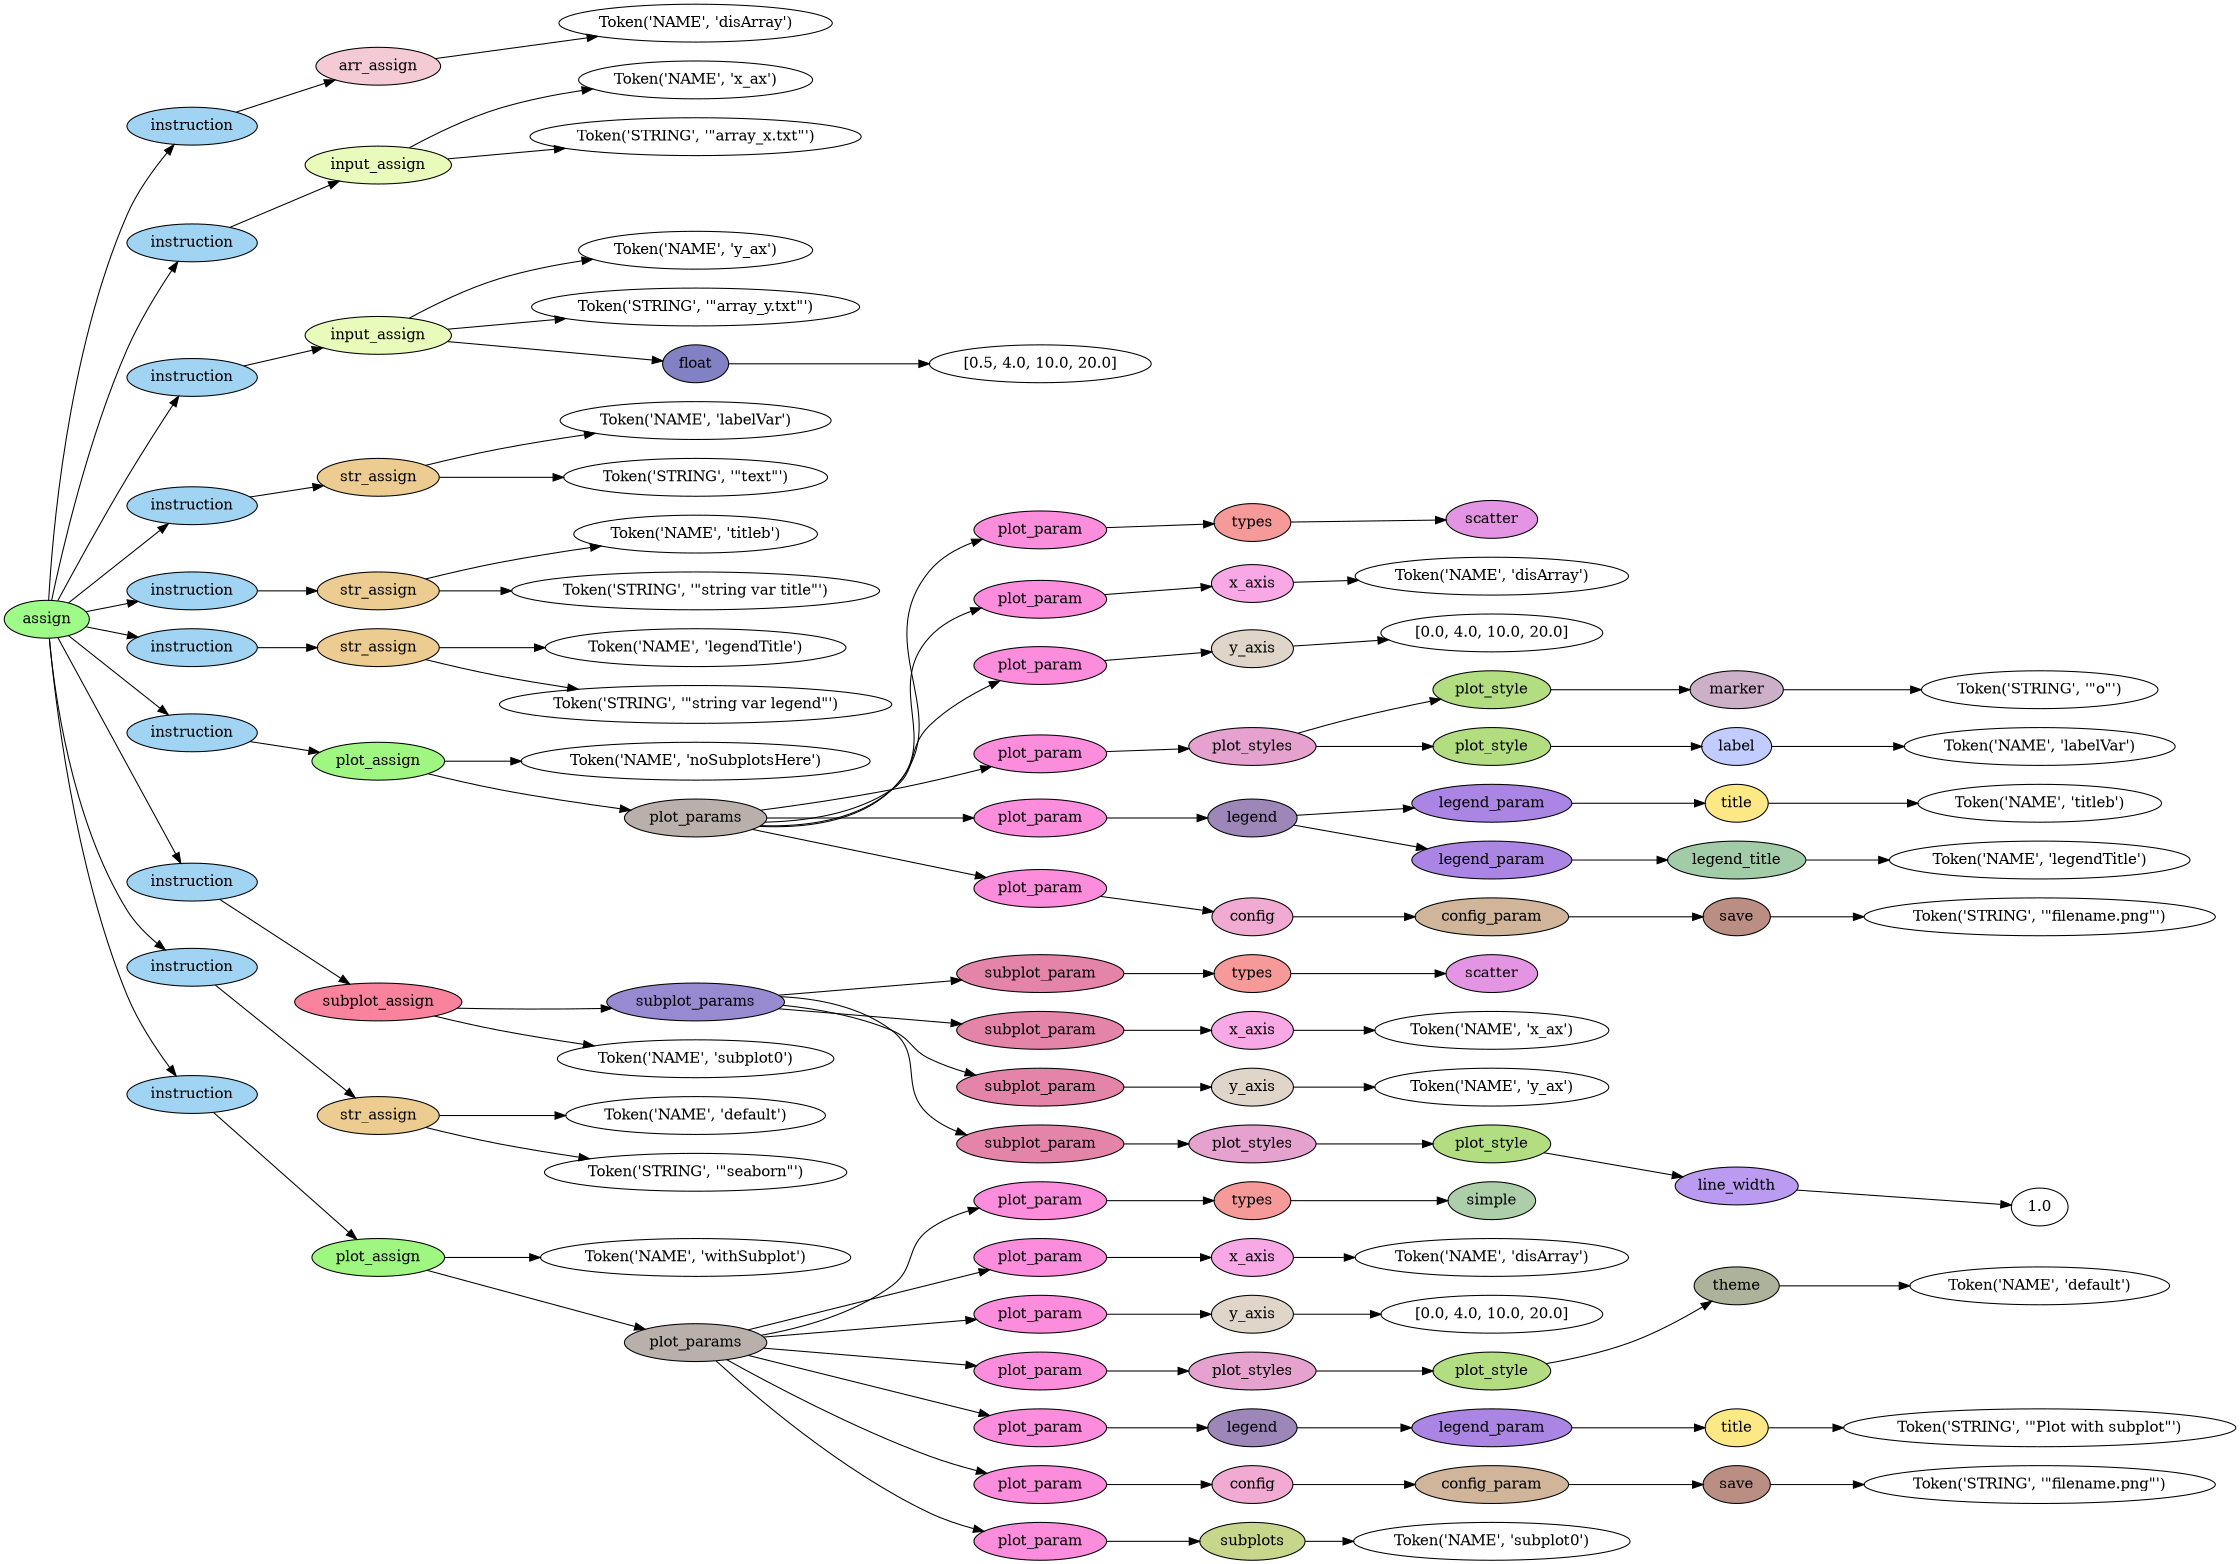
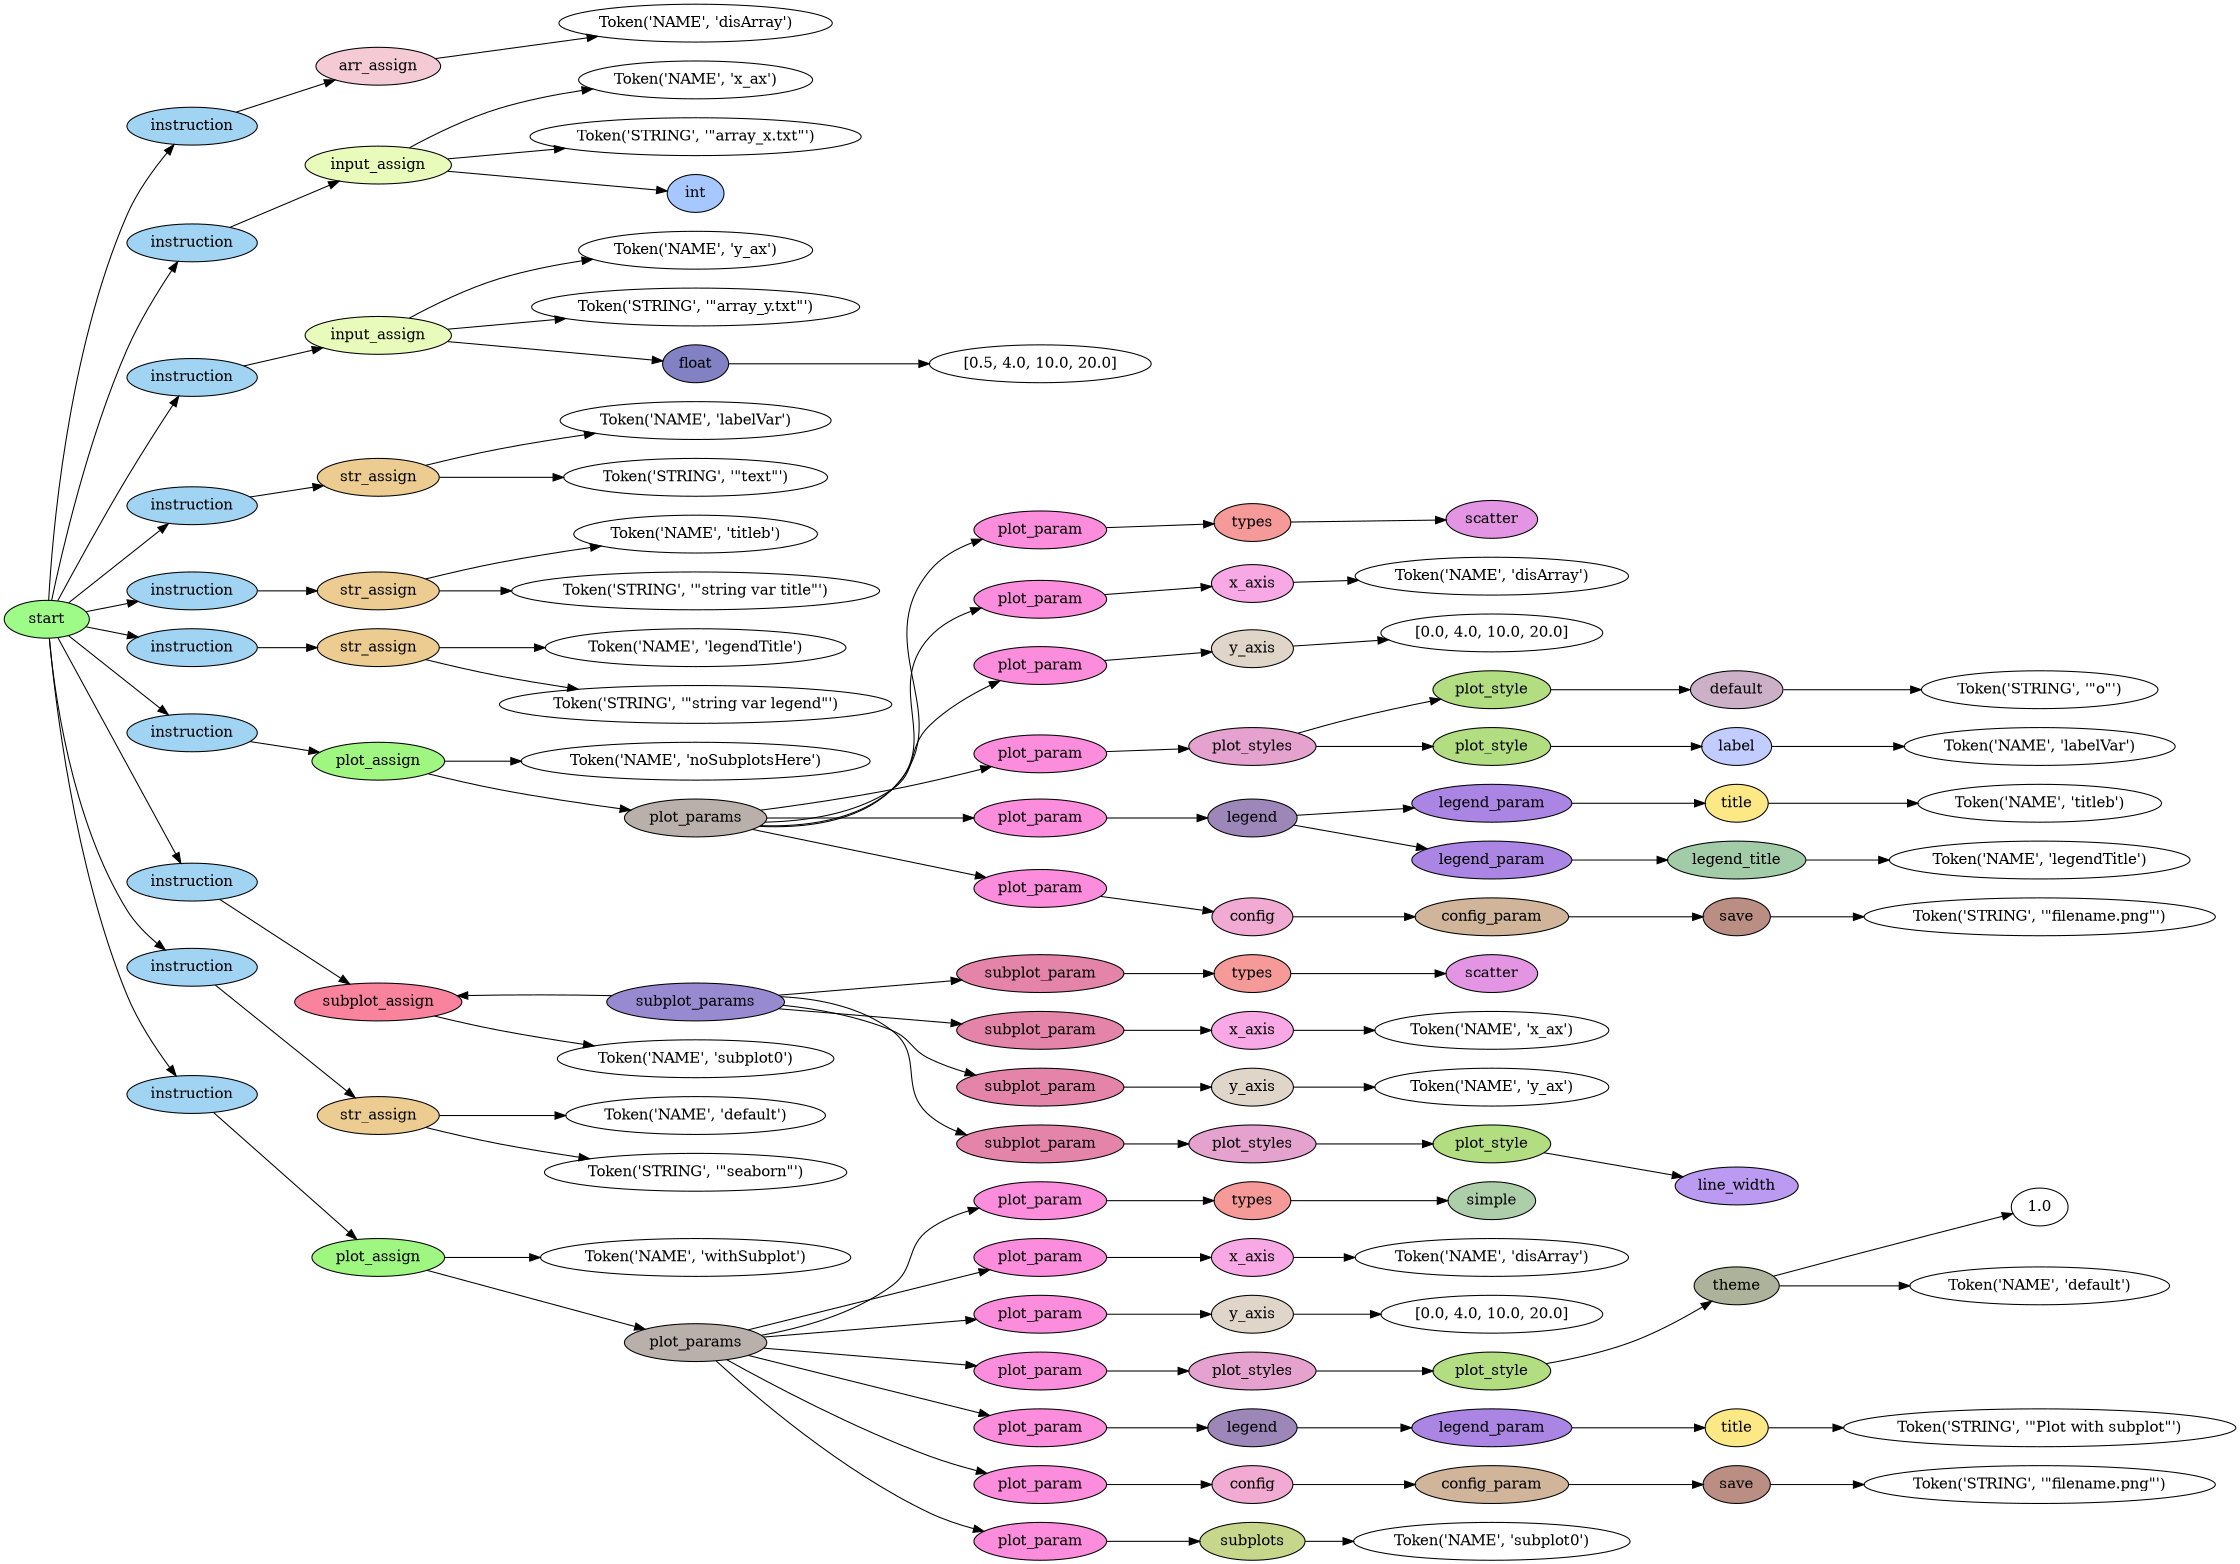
  digraph {
    rankdir=LR
    node [style=filled]
    n1 [label="Token('NAME', 'disArray')" style=""]
    n2 [label="[0.5, 4.0, 10.0, 20.0]" style=""]
    n3 [fillcolor="#f4cbd5" label=arr_assign]
    n4 [fillcolor="#a1d3f3" label=instruction]
    n5 [label="Token('NAME', 'x_ax')" style=""]
    n6 [label="Token('STRING', '\"array_x.txt\"')" style=""]
+   n7 [fillcolor="#a6c8ff" label=int]
    n8 [fillcolor="#e9fbba" label=input_assign]
    n9 [fillcolor="#a1d3f3" label=instruction]
    n10 [label="Token('NAME', 'y_ax')" style=""]
    n11 [label="Token('STRING', '\"array_y.txt\"')" style=""]
    n12 [fillcolor="#8281c3" label=float]
    n13 [fillcolor="#e9fbba" label=input_assign]
    n14 [fillcolor="#a1d3f3" label=instruction]
    n15 [label="Token('NAME', 'labelVar')" style=""]
    n16 [label="Token('STRING', '\"text\"')" style=""]
    n17 [fillcolor="#eccc90" label=str_assign]
    n18 [fillcolor="#a1d3f3" label=instruction]
    n19 [label="Token('NAME', 'titleb')" style=""]
    n20 [label="Token('STRING', '\"string var title\"')" style=""]
    n21 [fillcolor="#eccc90" label=str_assign]
    n22 [fillcolor="#a1d3f3" label=instruction]
    n23 [label="Token('NAME', 'legendTitle')" style=""]
    n24 [label="Token('STRING', '\"string var legend\"')" style=""]
    n25 [fillcolor="#eccc90" label=str_assign]
    n26 [fillcolor="#a1d3f3" label=instruction]
    n27 [label="Token('NAME', 'noSubplotsHere')" style=""]
    n28 [fillcolor="#e394e2" label=scatter]
    n29 [fillcolor="#f59a98" label=types]
    n30 [fillcolor="#fc8ddc" label=plot_param]
    n31 [label="Token('NAME', 'disArray')" style=""]
    n32 [fillcolor="#f9a8e6" label=x_axis]
    n33 [fillcolor="#fc8ddc" label=plot_param]
    n34 [label="[0.0, 4.0, 10.0, 20.0]" style=""]
    n35 [fillcolor="#dfd6c9" label=y_axis]
    n36 [fillcolor="#fc8ddc" label=plot_param]
    n37 [label="Token('STRING', '\"o\"')" style=""]
-   n38 [fillcolor="#cbb0c8" label=marker]
+   n38 [fillcolor="#cbb0c8" label=default]
    n39 [fillcolor="#b2dd81" label=plot_style]
    n40 [label="Token('NAME', 'labelVar')" style=""]
    n41 [fillcolor="#c3ccff" label=label]
    n42 [fillcolor="#b2dd81" label=plot_style]
    n43 [fillcolor="#e5a2cf" label=plot_styles]
    n44 [fillcolor="#fc8ddc" label=plot_param]
    n45 [label="Token('NAME', 'titleb')" style=""]
    n46 [fillcolor="#fce885" label=title]
    n47 [fillcolor="#ab85e3" label=legend_param]
    n48 [label="Token('NAME', 'legendTitle')" style=""]
    n49 [fillcolor="#a2cba7" label=legend_title]
    n50 [fillcolor="#ab85e3" label=legend_param]
    n51 [fillcolor="#9c87b8" label=legend]
    n52 [fillcolor="#fc8ddc" label=plot_param]
    n53 [label="Token('STRING', '\"filename.png\"')" style=""]
    n54 [fillcolor="#bb8e84" label=save]
    n55 [fillcolor="#d0b59b" label=config_param]
    n56 [fillcolor="#f1aad1" label=config]
    n57 [fillcolor="#fc8ddc" label=plot_param]
    n58 [fillcolor="#b9b0ab" label=plot_params]
    n59 [fillcolor="#9ff680" label=plot_assign]
    n60 [fillcolor="#a1d3f3" label=instruction]
    n61 [label="Token('NAME', 'subplot0')" style=""]
    n62 [fillcolor="#e394e2" label=scatter]
    n63 [fillcolor="#f59a98" label=types]
    n64 [fillcolor="#e584a9" label=subplot_param]
    n65 [label="Token('NAME', 'x_ax')" style=""]
    n66 [fillcolor="#f9a8e6" label=x_axis]
    n67 [fillcolor="#e584a9" label=subplot_param]
    n68 [label="Token('NAME', 'y_ax')" style=""]
    n69 [fillcolor="#dfd6c9" label=y_axis]
    n70 [fillcolor="#e584a9" label=subplot_param]
    n71 [label=1.0 style=""]
    n72 [fillcolor="#ba9bf1" label=line_width]
    n73 [fillcolor="#b2dd81" label=plot_style]
    n74 [fillcolor="#e5a2cf" label=plot_styles]
    n75 [fillcolor="#e584a9" label=subplot_param]
    n76 [fillcolor="#988ad1" label=subplot_params]
    n77 [fillcolor="#f9839d" label=subplot_assign]
    n78 [fillcolor="#a1d3f3" label=instruction]
    n79 [label="Token('NAME', 'default')" style=""]
    n80 [label="Token('STRING', '\"seaborn\"')" style=""]
    n81 [fillcolor="#eccc90" label=str_assign]
    n82 [fillcolor="#a1d3f3" label=instruction]
    n83 [label="Token('NAME', 'withSubplot')" style=""]
    n84 [fillcolor="#accfaa" label=simple]
    n85 [fillcolor="#f59a98" label=types]
    n86 [fillcolor="#fc8ddc" label=plot_param]
    n87 [label="Token('NAME', 'disArray')" style=""]
    n88 [fillcolor="#f9a8e6" label=x_axis]
    n89 [fillcolor="#fc8ddc" label=plot_param]
    n90 [label="[0.0, 4.0, 10.0, 20.0]" style=""]
    n91 [fillcolor="#dfd6c9" label=y_axis]
    n92 [fillcolor="#fc8ddc" label=plot_param]
    n93 [label="Token('NAME', 'default')" style=""]
    n94 [fillcolor="#adb29a" label=theme]
    n95 [fillcolor="#b2dd81" label=plot_style]
    n96 [fillcolor="#e5a2cf" label=plot_styles]
    n97 [fillcolor="#fc8ddc" label=plot_param]
    n98 [label="Token('STRING', '\"Plot with subplot\"')" style=""]
    n99 [fillcolor="#fce885" label=title]
    n100 [fillcolor="#ab85e3" label=legend_param]
    n101 [fillcolor="#9c87b8" label=legend]
    n102 [fillcolor="#fc8ddc" label=plot_param]
    n103 [label="Token('STRING', '\"filename.png\"')" style=""]
    n104 [fillcolor="#bb8e84" label=save]
    n105 [fillcolor="#d0b59b" label=config_param]
    n106 [fillcolor="#f1aad1" label=config]
    n107 [fillcolor="#fc8ddc" label=plot_param]
    n108 [label="Token('NAME', 'subplot0')" style=""]
    n109 [fillcolor="#c6d78b" label=subplots]
    n110 [fillcolor="#fc8ddc" label=plot_param]
    n111 [fillcolor="#b9b0ab" label=plot_params]
    n112 [fillcolor="#9ff680" label=plot_assign]
    n113 [fillcolor="#a1d3f3" label=instruction]
-   n114 [fillcolor="#9ffb87" label=assign]
+   n114 [fillcolor="#9ffb87" label=start]
    n3 -> n1
    n4 -> n3
    n8 -> n5
    n8 -> n6
+   n8 -> n7
    n9 -> n8
    n12 -> n2
    n13 -> n10
    n13 -> n11
    n13 -> n12
    n14 -> n13
    n17 -> n15
    n17 -> n16
    n18 -> n17
    n21 -> n19
    n21 -> n20
    n22 -> n21
    n25 -> n23
    n25 -> n24
    n26 -> n25
    n29 -> n28
    n30 -> n29
    n32 -> n31
    n33 -> n32
    n35 -> n34
    n36 -> n35
    n38 -> n37
    n39 -> n38
    n41 -> n40
    n42 -> n41
    n43 -> n39
    n43 -> n42
    n44 -> n43
    n46 -> n45
    n47 -> n46
    n49 -> n48
    n50 -> n49
    n51 -> n47
    n51 -> n50
    n52 -> n51
    n54 -> n53
    n55 -> n54
    n56 -> n55
    n57 -> n56
    n58 -> n30
    n58 -> n33
    n58 -> n36
    n58 -> n44
    n58 -> n52
    n58 -> n57
    n59 -> n27
    n59 -> n58
    n60 -> n59
    n63 -> n62
    n64 -> n63
    n66 -> n65
    n67 -> n66
    n69 -> n68
    n70 -> n69
-   n72 -> n71
+   n94 -> n71
    n73 -> n72
    n74 -> n73
    n75 -> n74
    n76 -> n64
    n76 -> n67
    n76 -> n70
    n76 -> n75
    n77 -> n61
-   n77 -> n76
+   n76 -> n77
    n78 -> n77
    n81 -> n79
    n81 -> n80
    n82 -> n81
    n85 -> n84
    n86 -> n85
    n88 -> n87
    n89 -> n88
    n91 -> n90
    n92 -> n91
    n94 -> n93
    n95 -> n94
    n96 -> n95
    n97 -> n96
    n99 -> n98
    n100 -> n99
    n101 -> n100
    n102 -> n101
    n104 -> n103
    n105 -> n104
    n106 -> n105
    n107 -> n106
    n109 -> n108
    n110 -> n109
    n111 -> n86
    n111 -> n89
    n111 -> n92
    n111 -> n97
    n111 -> n102
    n111 -> n107
    n111 -> n110
    n112 -> n83
    n112 -> n111
    n113 -> n112
    n114 -> n4
    n114 -> n9
    n114 -> n14
    n114 -> n18
    n114 -> n22
    n114 -> n26
    n114 -> n60
    n114 -> n78
    n114 -> n82
    n114 -> n113
  }
